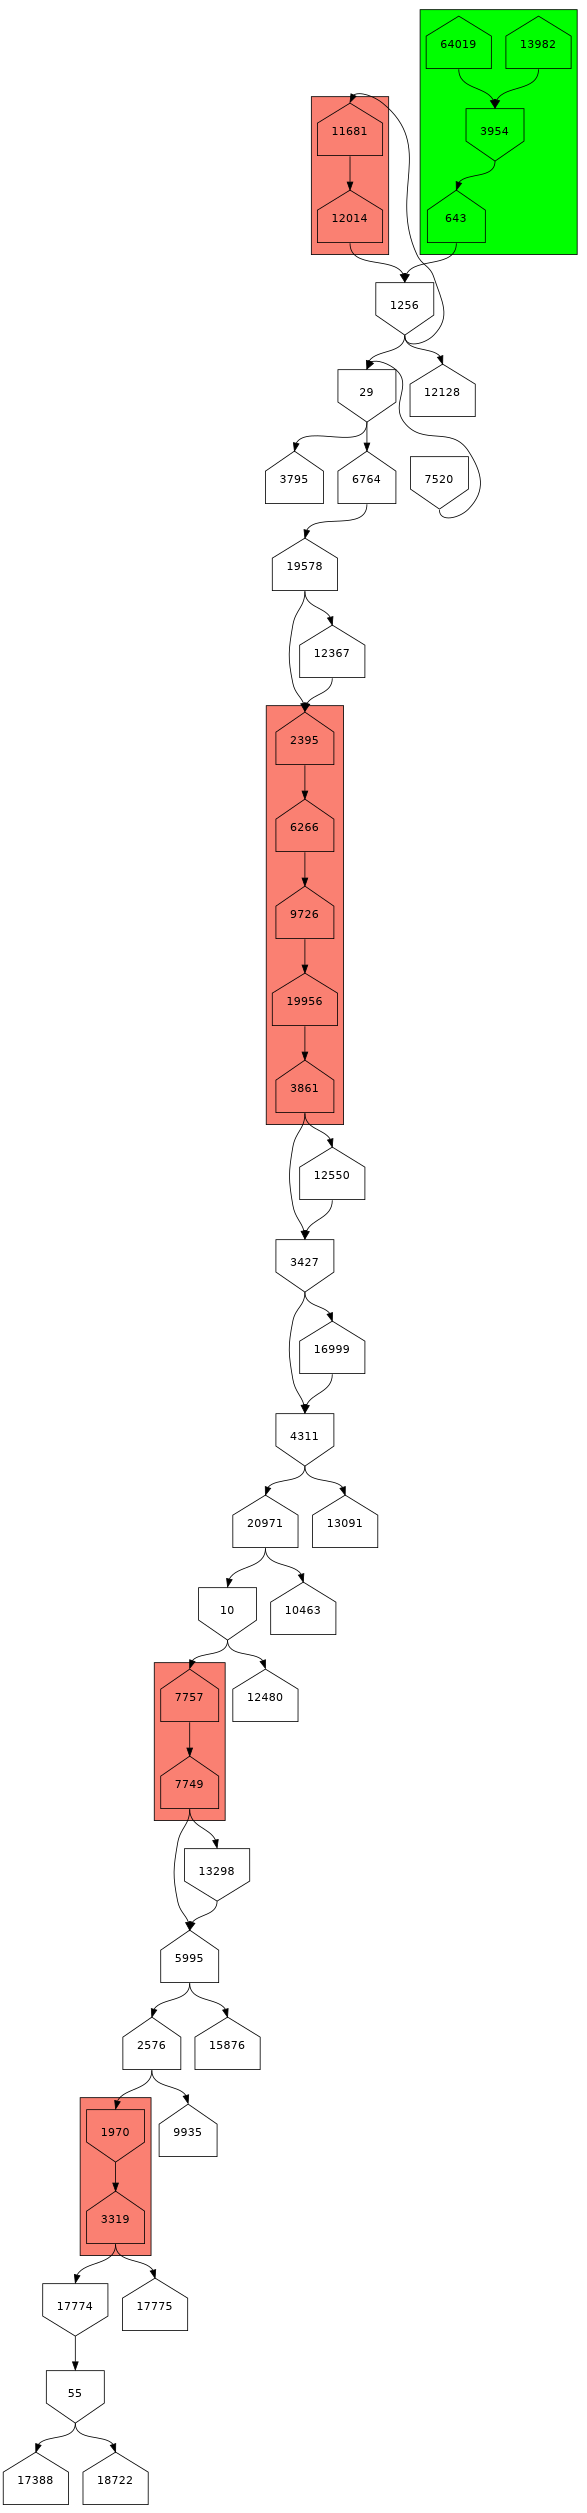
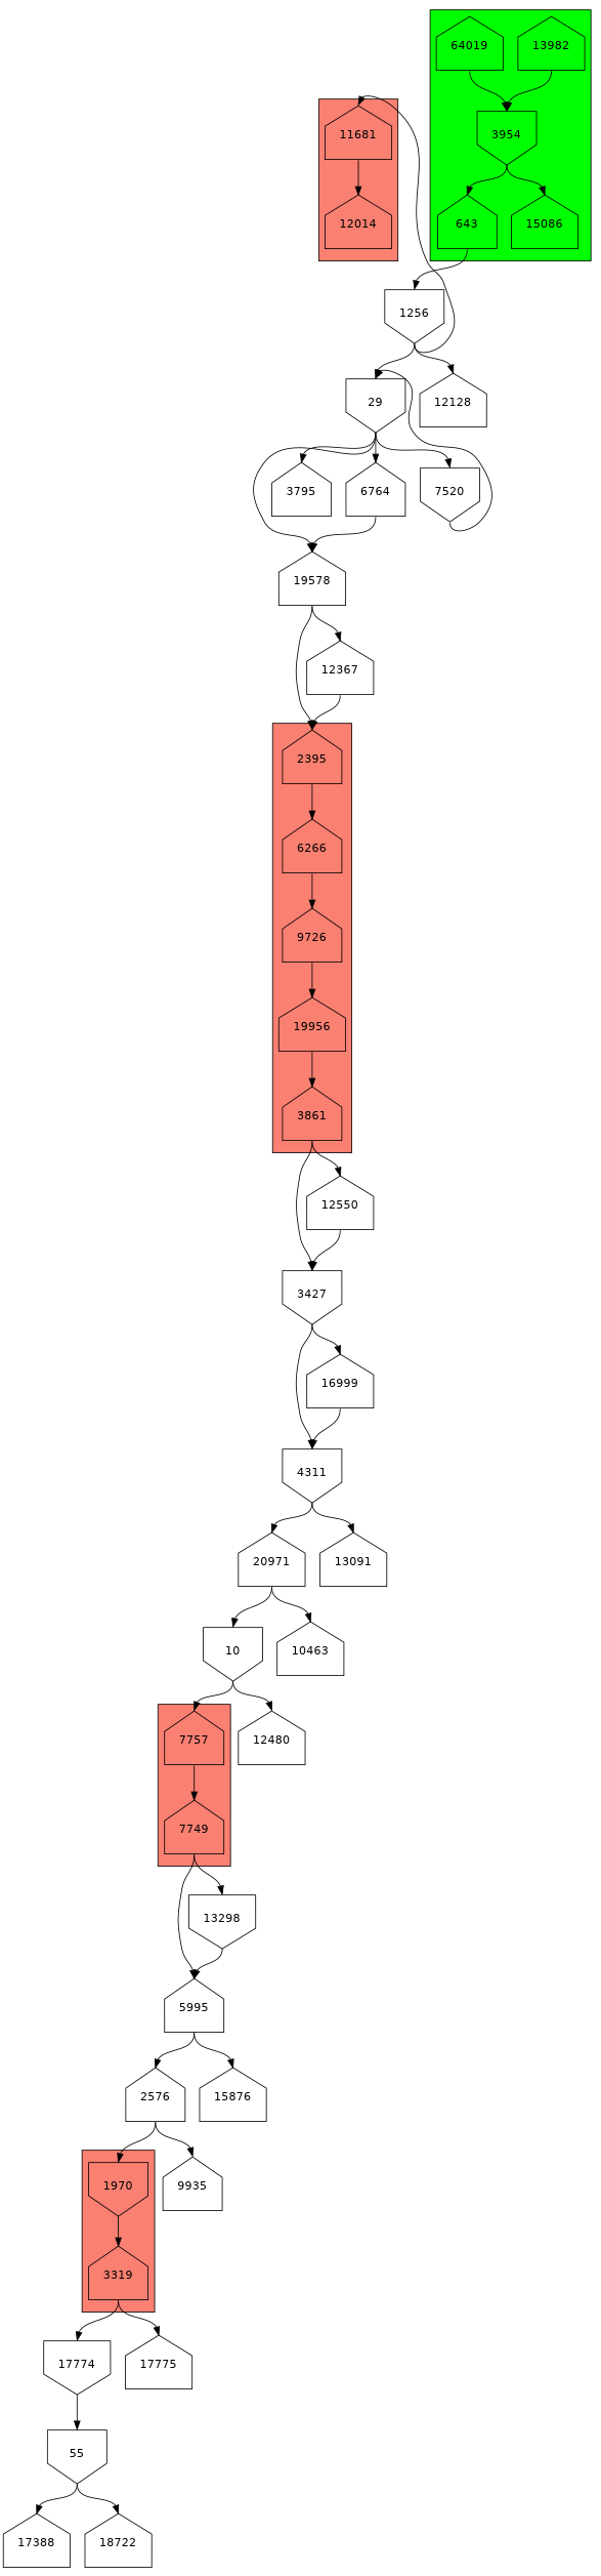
  digraph {
    fontname="DejaVu Sans"
    node [fontname="DejaVu Sans" shape=house]
    edge [fontname="DejaVu Sans" headport=n tailport=s]
    7757 [height=1 width=1]
    7749 [height=1 width=1]
    1970 [height=1 shape=invhouse width=1]
    3319 [height=1 width=1]
    2395 [height=1 width=1]
    6266 [height=1 width=1]
    9726 [height=1 width=1]
    19956 [height=1 width=1]
    3861 [height=1 width=1]
    11681 [height=1 width=1]
    12014 [height=1 width=1]
    13982 [height=1 width=1]
    n13 [height=1 label=64019 width=1]
    3954 [height=1 shape=invhouse width=1]
    643 [height=1 width=1]
+   15086 [height=1 width=1]
    5995 [height=1 width=1]
    13298 [height=1 shape=invhouse width=1]
    17774 [height=1 shape=invhouse width=1]
    17775 [height=1 width=1]
    n21 [height=1 label=3427 shape=invhouse width=1]
    12550 [height=1 width=1]
    1256 [height=1 shape=invhouse width=1]
    2576 [height=1 width=1]
    15876 [height=1 width=1]
    55 [height=1 shape=invhouse width=1]
    17388 [height=1 width=1]
    18722 [height=1 width=1]
    4311 [height=1 shape=invhouse width=1]
    16999 [height=1 width=1]
    29 [height=1 shape=invhouse width=1]
    12128 [height=1 width=1]
    9935 [height=1 width=1]
    10 [height=1 shape=invhouse width=1]
    12480 [height=1 width=1]
    20971 [height=1 width=1]
    10463 [height=1 width=1]
    13091 [height=1 width=1]
    12367 [height=1 width=1]
    19578 [height=1 width=1]
    3795 [height=1 width=1]
    6764 [height=1 width=1]
    7520 [height=1 shape=invhouse width=1]
    subgraph cluster_1 {
      fillcolor=salmon
      style=filled
      7757
      7749
    }
    subgraph cluster_2 {
      fillcolor=salmon
      style=filled
      1970
      3319
    }
    subgraph cluster_3 {
      fillcolor=salmon
      style=filled
      2395
      6266
      9726
      19956
      3861
    }
    subgraph cluster_4 {
      fillcolor=salmon
      style=filled
      11681
      12014
    }
    subgraph cluster_5 {
      fillcolor=green
      style=filled
      13982
      n13
      3954
      643
+     15086
    }
    7757 -> 7749
    7749 -> 5995
    7749 -> 13298
    1970 -> 3319
    3319 -> 17774
    3319 -> 17775
    2395 -> 6266
    6266 -> 9726
    9726 -> 19956
    19956 -> 3861
    3861 -> n21
    3861 -> 12550
    11681 -> 12014
-   12014 -> 1256
    13982 -> 3954
    n13 -> 3954
    3954 -> 643
+   3954 -> 15086
    643 -> 1256
    5995 -> 2576
    5995 -> 15876
    13298 -> 5995
    17774 -> 55
    n21 -> 4311
    n21 -> 16999
    12550 -> n21
    1256 -> 11681
    1256 -> 29
    1256 -> 12128
    2576 -> 1970
    2576 -> 9935
    55 -> 17388
    55 -> 18722
    4311 -> 20971
    4311 -> 13091
    16999 -> 4311
+   29 -> 19578
    29 -> 3795
    29 -> 6764
+   29 -> 7520
    10 -> 7757
    10 -> 12480
    20971 -> 10
    20971 -> 10463
    12367 -> 2395
    19578 -> 2395
    19578 -> 12367
    6764 -> 19578
    7520 -> 29
  }
